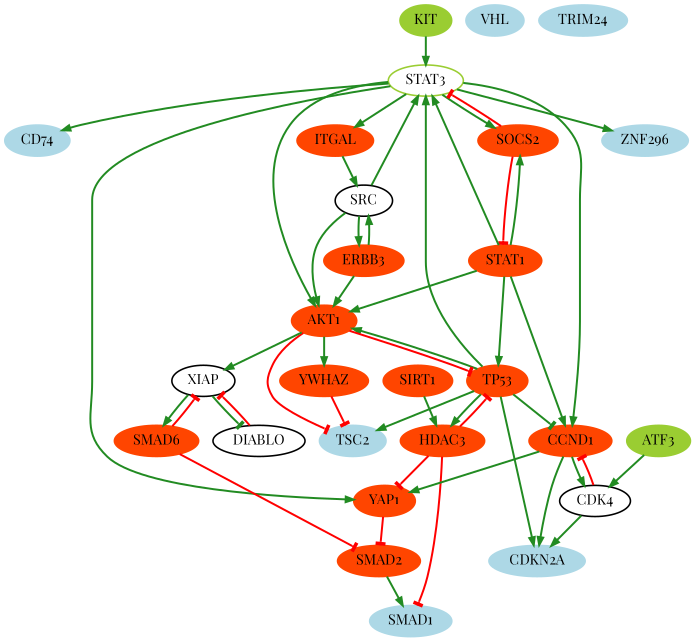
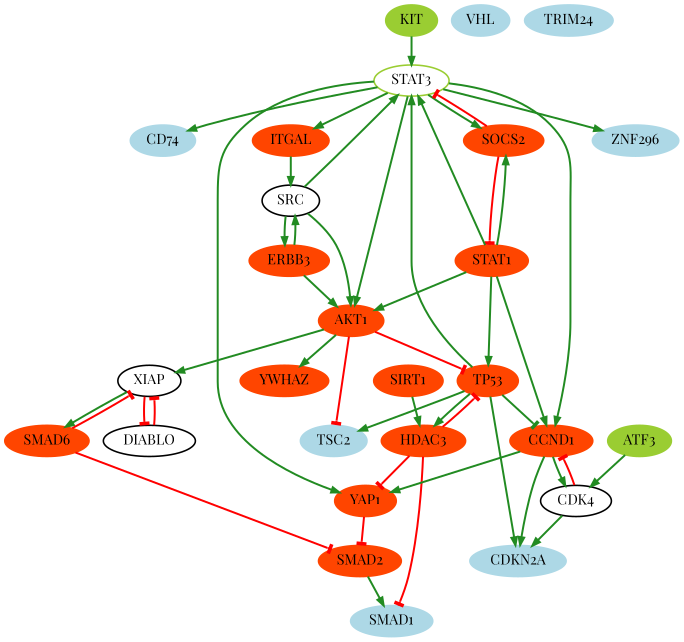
  digraph {
    fontname="Playfair Display"
    node [color=orangered fillcolor=orangered fontname="Playfair Display" fontsize=18 shape=ellipse style="filled, bold"]
    edge [arrowhead=normal color=forestgreen dir=forward fontname="Playfair Display" penwidth=2.5 sign=1]
    CD74 [color=lightblue fillcolor=lightblue]
    SMAD1 [color=lightblue fillcolor=lightblue]
    HDAC3
    TP53
    YAP1
    SIRT1
    STAT3 [color=olivedrab3 fillcolor=white]
    AKT1
    TSC2 [color=lightblue fillcolor=lightblue]
    CCND1
    CDKN2A [color=lightblue fillcolor=lightblue]
    SRC [color=black fillcolor=white]
    ERBB3
    ITGAL
    SOCS2
    ZNF296 [color=lightblue fillcolor=lightblue]
    XIAP [color=black fillcolor=white]
    YWHAZ
    SMAD6
    SMAD2
    DIABLO [color=black fillcolor=white]
    VHL [color=lightblue fillcolor=lightblue]
    CDK4 [color=black fillcolor=white]
    STAT1
    TRIM24 [color=lightblue fillcolor=lightblue]
    KIT [color=olivedrab3 fillcolor=olivedrab3]
    ATF3 [color=olivedrab3 fillcolor=olivedrab3]
    HDAC3 -> SMAD1 [arrowhead=tee color=red sign=-1]
    HDAC3 -> TP53 [arrowhead=tee color=red sign=-1]
    HDAC3 -> YAP1 [arrowhead=tee color=red sign=-1]
    TP53 -> HDAC3
    TP53 -> STAT3
-   TP53 -> AKT1
    TP53 -> TSC2
    TP53 -> CCND1 [arrowhead=tee]
    TP53 -> CDKN2A
    YAP1 -> SMAD2 [arrowhead=tee color=red sign=-1]
    SIRT1 -> HDAC3
    STAT3 -> CD74
    STAT3 -> YAP1
    STAT3 -> AKT1
    STAT3 -> CCND1
    STAT3 -> ITGAL
    STAT3 -> SOCS2
    STAT3 -> ZNF296
    AKT1 -> TP53 [arrowhead=tee color=red sign=-1]
    AKT1 -> TSC2 [arrowhead=tee color=red sign=-1]
    AKT1 -> XIAP
    AKT1 -> YWHAZ
    CCND1 -> YAP1
    CCND1 -> CDKN2A
    CCND1 -> CDK4
    SRC -> STAT3
    SRC -> AKT1
    SRC -> ERBB3
    ERBB3 -> AKT1
    ERBB3 -> SRC
    ITGAL -> SRC
    SOCS2 -> STAT3 [arrowhead=tee color=red sign=-1]
    SOCS2 -> STAT1 [arrowhead=tee color=red sign=-1]
    XIAP -> SMAD6
-   XIAP -> DIABLO [arrowhead=tee sign=-1]
-   YWHAZ -> TSC2 [arrowhead=tee color=red sign=-1]
+   XIAP -> DIABLO [arrowhead=tee color=red sign=-1]
    SMAD6 -> XIAP [arrowhead=tee color=red sign=-1]
    SMAD6 -> SMAD2 [arrowhead=tee color=red sign=-1]
    SMAD2 -> SMAD1
    DIABLO -> XIAP [arrowhead=tee color=red sign=-1]
    CDK4 -> CCND1 [arrowhead=tee color=red sign=-1]
    CDK4 -> CDKN2A
    STAT1 -> TP53
    STAT1 -> STAT3
    STAT1 -> AKT1
    STAT1 -> CCND1
    STAT1 -> SOCS2
    KIT -> STAT3
    ATF3 -> CDK4
  }
